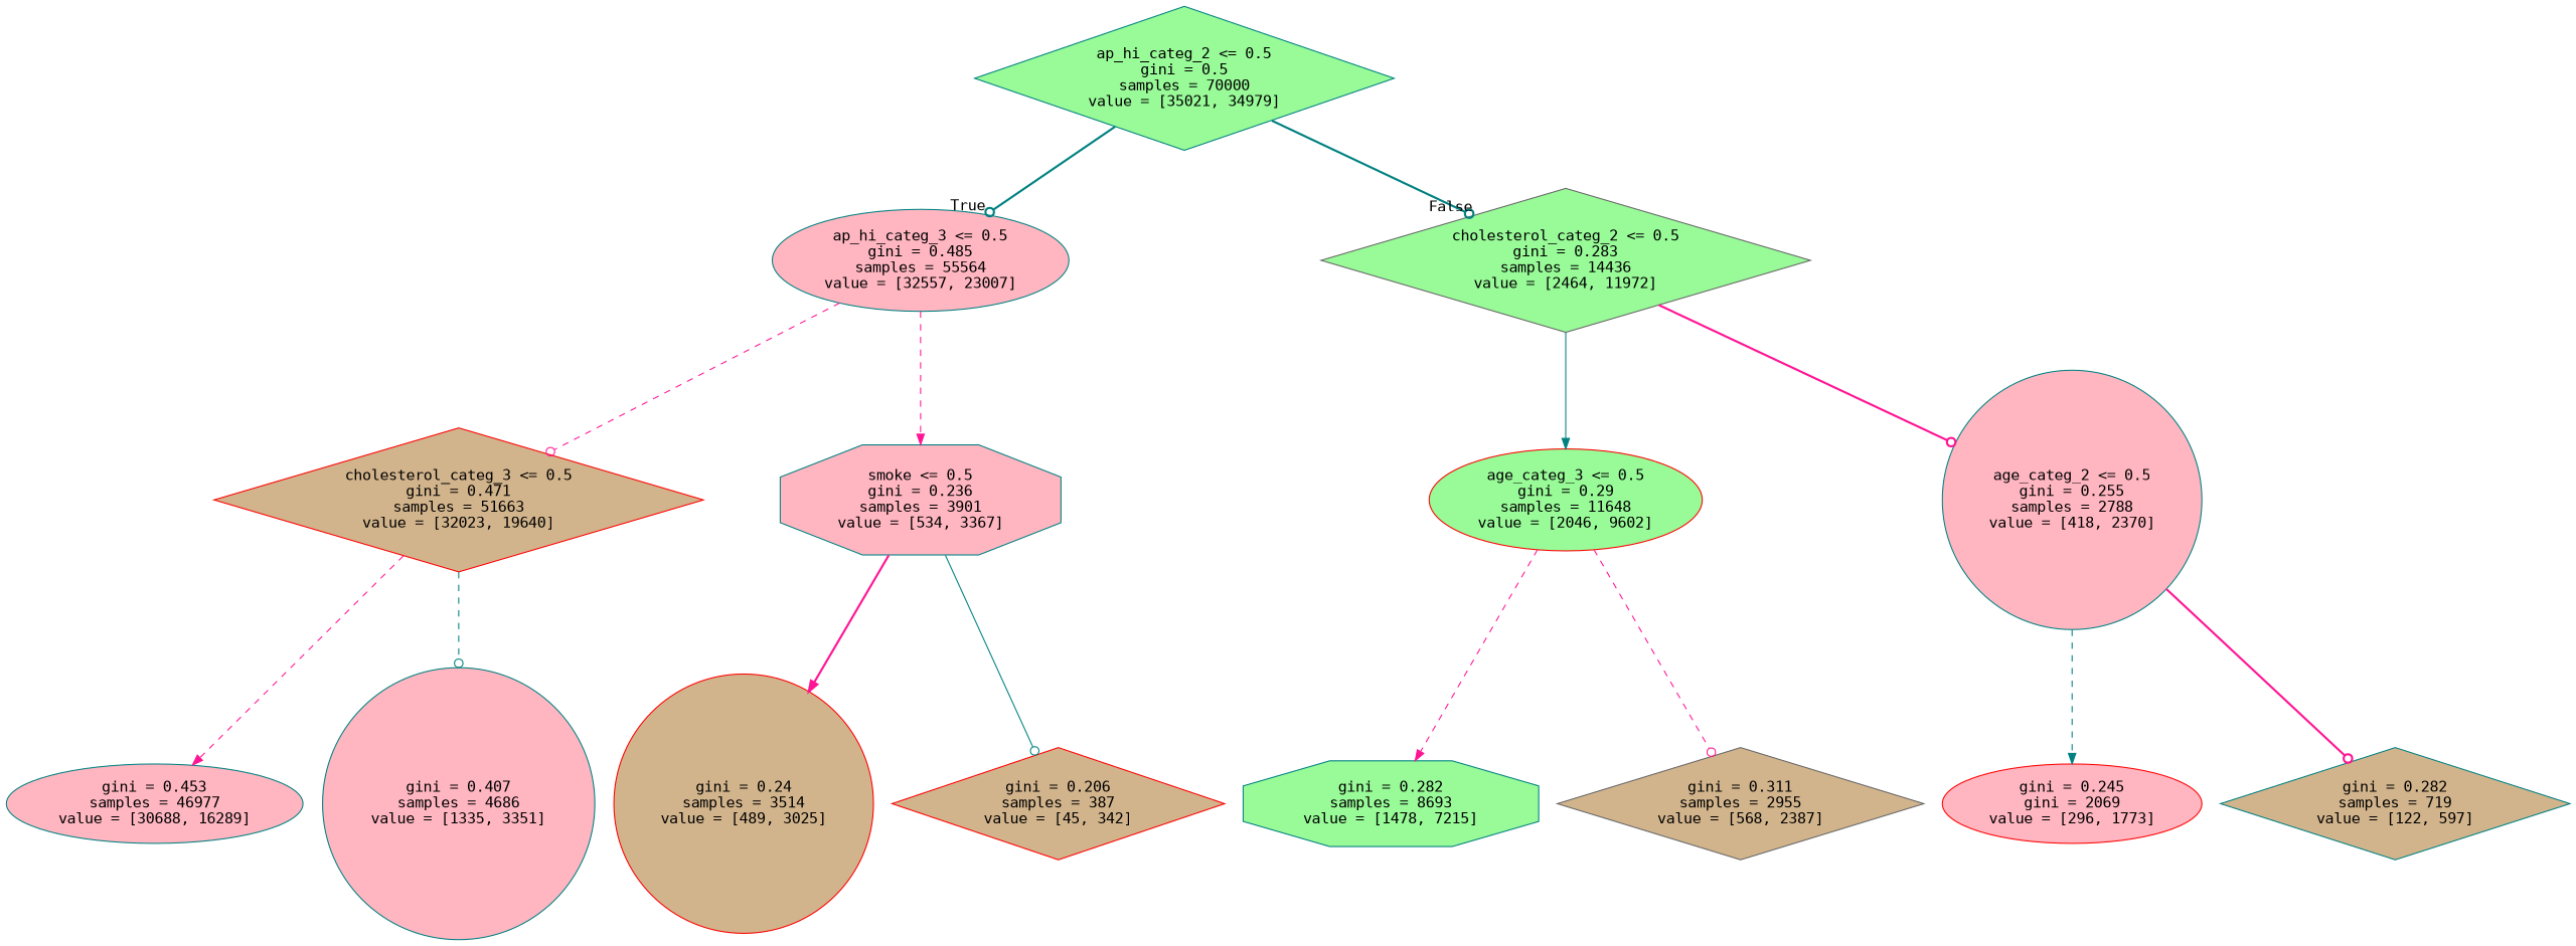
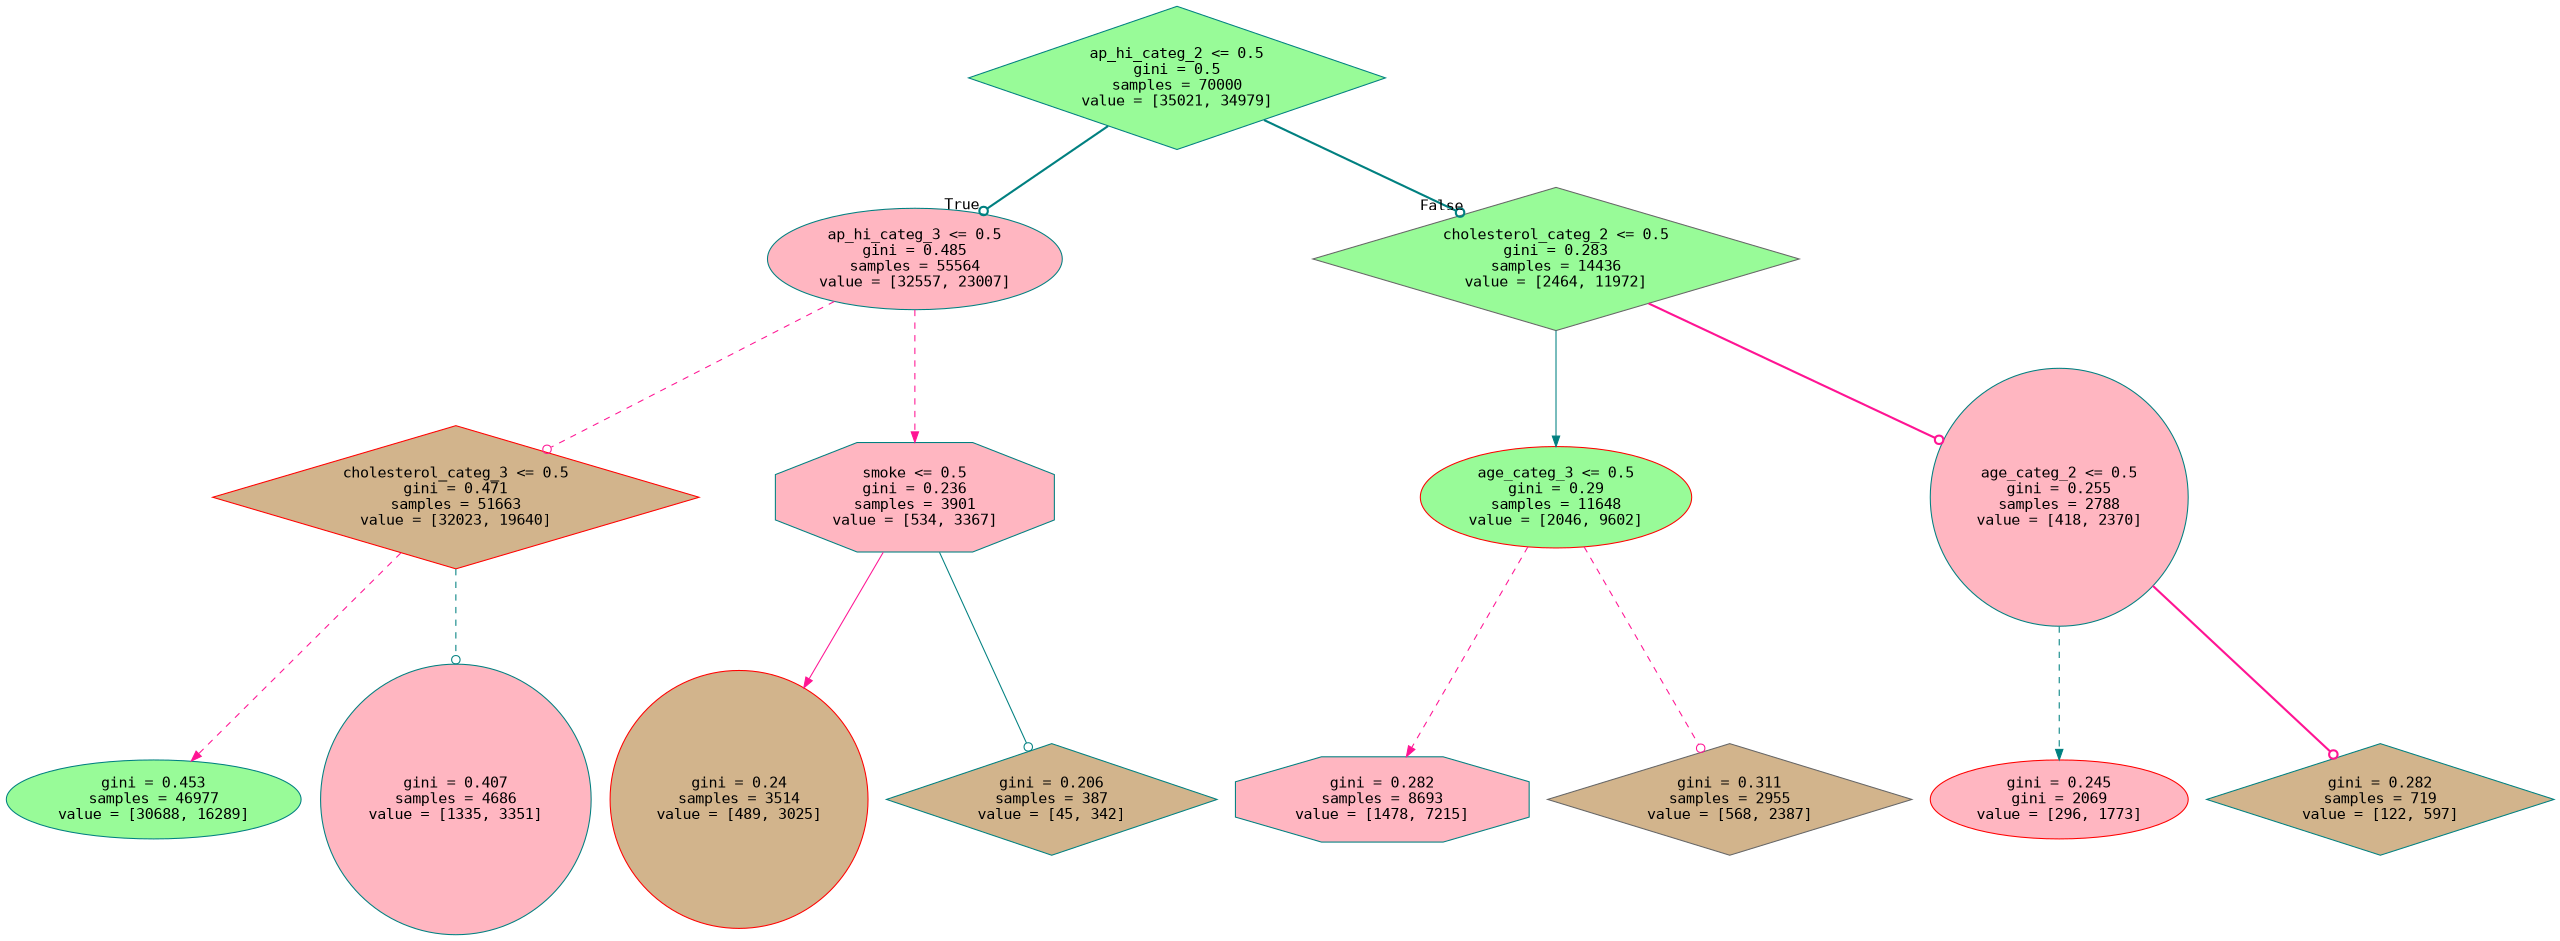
  digraph {
    fontname="DejaVu Sans Mono"
    node [color=teal fillcolor=lightpink fontname="DejaVu Sans Mono" shape=diamond style=filled]
    edge [arrowhead=odot color=deeppink fontname="DejaVu Sans Mono" style=dashed]
    n1 [fillcolor=palegreen label="ap_hi_categ_2 <= 0.5\ngini = 0.5\nsamples = 70000\nvalue = [35021, 34979]"]
    n2 [label="ap_hi_categ_3 <= 0.5\ngini = 0.485\nsamples = 55564\nvalue = [32557, 23007]" shape=ellipse]
    n3 [color=gray40 fillcolor=palegreen label="cholesterol_categ_2 <= 0.5\ngini = 0.283\nsamples = 14436\nvalue = [2464, 11972]"]
    n4 [color=red fillcolor=tan label="cholesterol_categ_3 <= 0.5\ngini = 0.471\nsamples = 51663\nvalue = [32023, 19640]"]
    n5 [label="smoke <= 0.5\ngini = 0.236\nsamples = 3901\nvalue = [534, 3367]" shape=octagon]
    n6 [color=red fillcolor=palegreen label="age_categ_3 <= 0.5\ngini = 0.29\nsamples = 11648\nvalue = [2046, 9602]" shape=ellipse]
    n7 [label="age_categ_2 <= 0.5\ngini = 0.255\nsamples = 2788\nvalue = [418, 2370]" shape=circle]
-   n8 [label="gini = 0.453\nsamples = 46977\nvalue = [30688, 16289]" shape=ellipse]
+   n8 [fillcolor=palegreen label="gini = 0.453\nsamples = 46977\nvalue = [30688, 16289]" shape=ellipse]
    n9 [label="gini = 0.407\nsamples = 4686\nvalue = [1335, 3351]" shape=circle]
    n10 [color=red fillcolor=tan label="gini = 0.24\nsamples = 3514\nvalue = [489, 3025]" shape=circle]
-   n11 [color=red fillcolor=tan label="gini = 0.206\nsamples = 387\nvalue = [45, 342]"]
-   n12 [fillcolor=palegreen label="gini = 0.282\nsamples = 8693\nvalue = [1478, 7215]" shape=octagon]
+   n11 [fillcolor=tan label="gini = 0.206\nsamples = 387\nvalue = [45, 342]"]
+   n12 [label="gini = 0.282\nsamples = 8693\nvalue = [1478, 7215]" shape=octagon]
    n13 [color=gray40 fillcolor=tan label="gini = 0.311\nsamples = 2955\nvalue = [568, 2387]"]
    n14 [color=red label="gini = 0.245\ngini = 2069\nvalue = [296, 1773]" shape=ellipse]
    n15 [fillcolor=tan label="gini = 0.282\nsamples = 719\nvalue = [122, 597]"]
    n1 -> n2 [color=teal headlabel=True labelangle=45 labeldistance=2.5 style=bold]
    n1 -> n3 [color=teal headlabel=False labelangle=-45 labeldistance=2.5 style=bold]
    n2 -> n4
    n2 -> n5 [arrowhead=normal]
    n3 -> n6 [arrowhead=normal color=teal style=solid]
    n3 -> n7 [style=bold]
    n4 -> n8 [arrowhead=normal]
    n4 -> n9 [color=teal]
-   n5 -> n10 [arrowhead=normal style=bold]
+   n5 -> n10 [arrowhead=normal style=solid]
    n5 -> n11 [color=teal style=solid]
    n6 -> n12 [arrowhead=normal]
    n6 -> n13
    n7 -> n14 [arrowhead=normal color=teal]
    n7 -> n15 [style=bold]
  }
